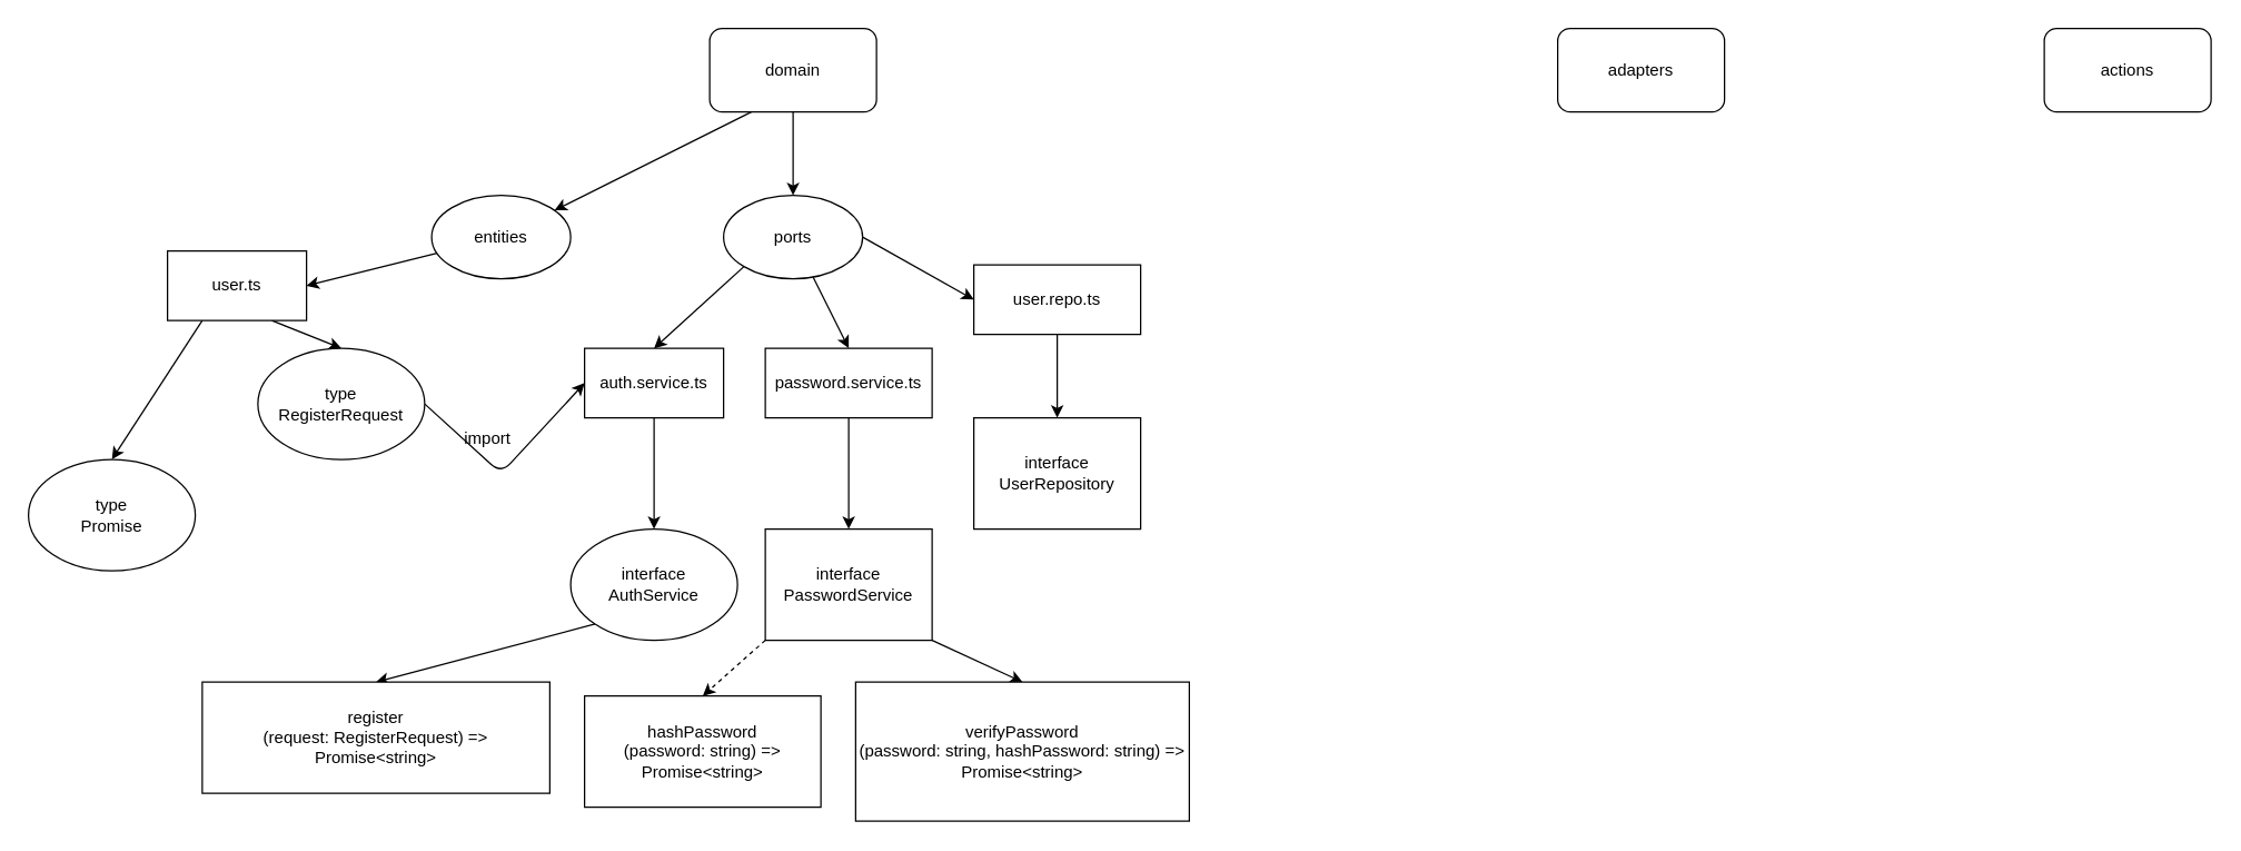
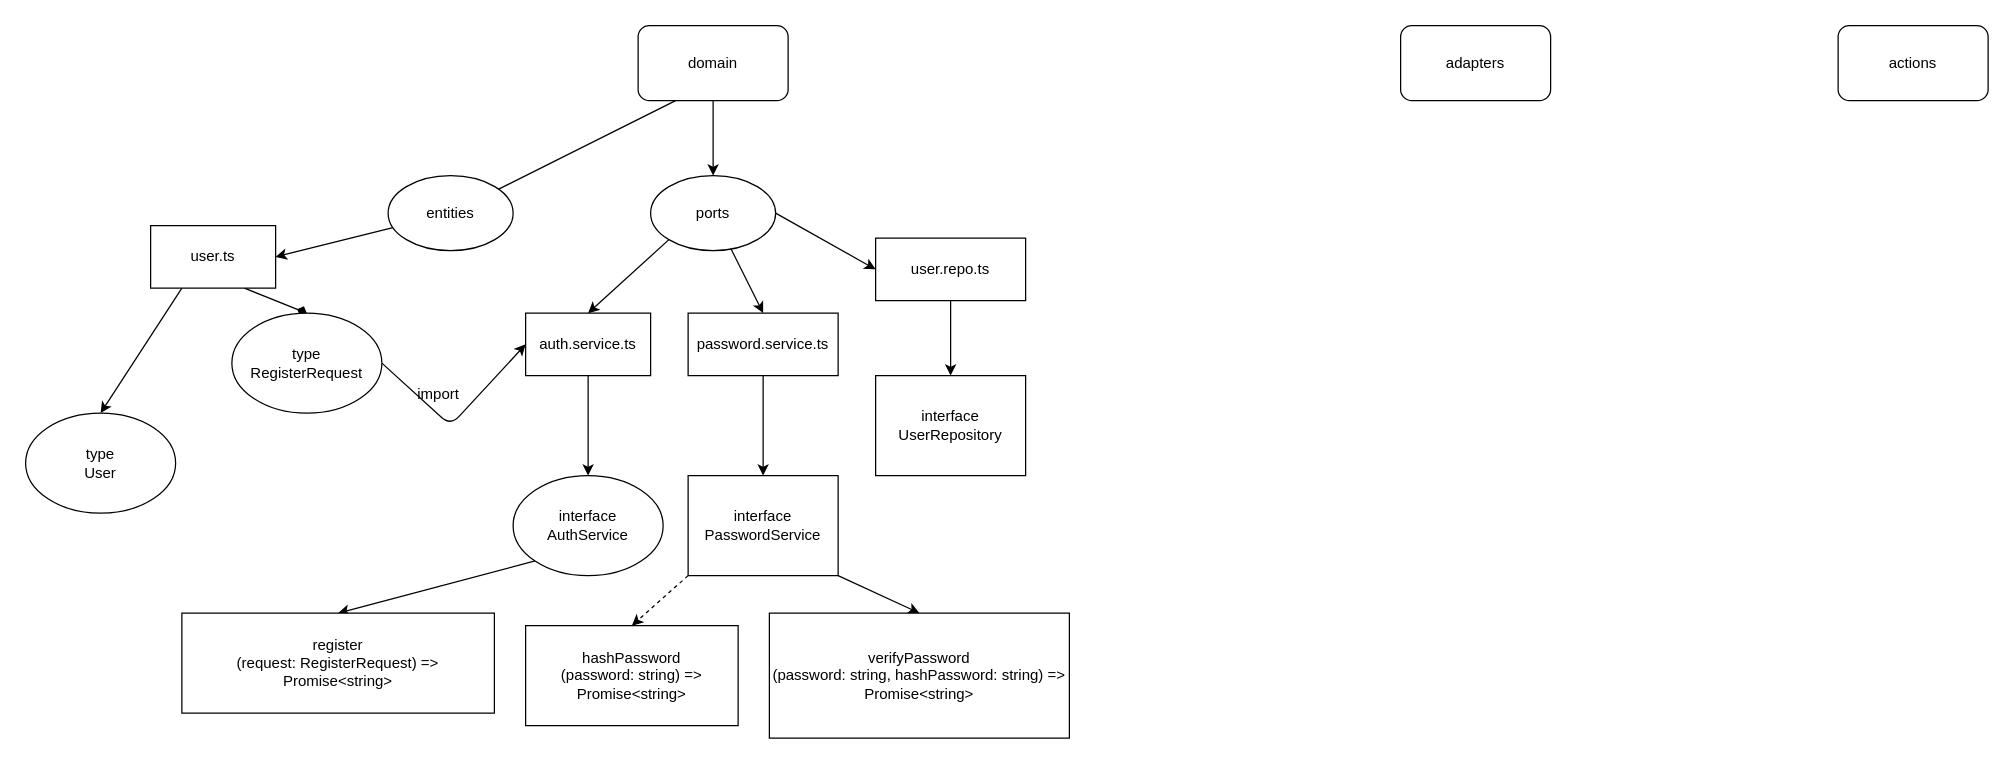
  <mxCell id="0" />
  <mxCell id="1" parent="0" />
- <mxCell id="2" style="edgeStyle=none;html=1;exitX=0.25;exitY=1;exitDx=0;exitDy=0;" edge="1" parent="1" source="4" target="8"><mxGeometry relative="1" as="geometry"><mxPoint x="510" y="140" as="targetPoint" /></mxGeometry></mxCell>
+ <mxCell id="2" style="edgeStyle=none;html=1;exitX=0.25;exitY=1;exitDx=0;exitDy=0;endArrow=none;" edge="1" parent="1" source="4" target="8"><mxGeometry relative="1" as="geometry"><mxPoint x="510" y="140" as="targetPoint" /></mxGeometry></mxCell>
  <mxCell id="3" style="edgeStyle=none;html=1;exitX=0.5;exitY=1;exitDx=0;exitDy=0;" edge="1" parent="1" source="4"><mxGeometry relative="1" as="geometry"><mxPoint x="570" y="140" as="targetPoint" /></mxGeometry></mxCell>
  <mxCell id="4" value="domain" style="rounded=1;whiteSpace=wrap;html=1;" vertex="1" parent="1"><mxGeometry x="510" y="20" width="120" height="60" as="geometry" /></mxCell>
  <mxCell id="5" value="actions" style="rounded=1;whiteSpace=wrap;html=1;" vertex="1" parent="1"><mxGeometry x="1470" y="20" width="120" height="60" as="geometry" /></mxCell>
  <mxCell id="6" value="adapters" style="rounded=1;whiteSpace=wrap;html=1;" vertex="1" parent="1"><mxGeometry x="1120" y="20" width="120" height="60" as="geometry" /></mxCell>
  <mxCell id="7" style="edgeStyle=none;html=1;entryX=1;entryY=0.5;entryDx=0;entryDy=0;" edge="1" parent="1" source="8" target="11"><mxGeometry relative="1" as="geometry"><mxPoint x="500" y="260" as="targetPoint" /></mxGeometry></mxCell>
  <mxCell id="8" value="entities" style="ellipse;whiteSpace=wrap;html=1;" vertex="1" parent="1"><mxGeometry x="310" y="140" width="100" height="60" as="geometry" /></mxCell>
  <mxCell id="9" style="edgeStyle=none;html=1;entryX=0.5;entryY=0;entryDx=0;entryDy=0;exitX=0.25;exitY=1;exitDx=0;exitDy=0;" edge="1" parent="1" source="11" target="12"><mxGeometry relative="1" as="geometry"><mxPoint x="120" y="205" as="sourcePoint" /><mxPoint x="500" y="400" as="targetPoint" /></mxGeometry></mxCell>
- <mxCell id="10" style="edgeStyle=none;html=1;exitX=0.75;exitY=1;exitDx=0;exitDy=0;entryX=0.5;entryY=0;entryDx=0;entryDy=0;" edge="1" parent="1" source="11" target="14"><mxGeometry relative="1" as="geometry"><mxPoint x="640" y="390" as="targetPoint" /></mxGeometry></mxCell>
+ <mxCell id="10" style="edgeStyle=none;html=1;exitX=0.75;exitY=1;exitDx=0;exitDy=0;entryX=0.5;entryY=0;entryDx=0;entryDy=0;endArrow=diamond;" edge="1" parent="1" source="11" target="14"><mxGeometry relative="1" as="geometry"><mxPoint x="640" y="390" as="targetPoint" /></mxGeometry></mxCell>
  <mxCell id="11" value="user.ts" style="rounded=0;whiteSpace=wrap;html=1;" vertex="1" parent="1"><mxGeometry x="120" y="180" width="100" height="50" as="geometry" /></mxCell>
- <mxCell id="12" value="type&lt;br&gt;Promise" style="ellipse;whiteSpace=wrap;html=1;" vertex="1" parent="1"><mxGeometry x="20" y="330" width="120" height="80" as="geometry" /></mxCell>
+ <mxCell id="12" value="type&lt;br&gt;User" style="ellipse;whiteSpace=wrap;html=1;" vertex="1" parent="1"><mxGeometry x="20" y="330" width="120" height="80" as="geometry" /></mxCell>
  <mxCell id="13" style="edgeStyle=none;html=1;exitX=1;exitY=0.5;exitDx=0;exitDy=0;entryX=0;entryY=0.5;entryDx=0;entryDy=0;" edge="1" parent="1" source="14" target="20"><mxGeometry relative="1" as="geometry"><Array as="points"><mxPoint x="360" y="340" /></Array></mxGeometry></mxCell>
  <mxCell id="14" value="type&lt;br&gt;RegisterRequest" style="ellipse;whiteSpace=wrap;html=1;" vertex="1" parent="1"><mxGeometry x="185" y="250" width="120" height="80" as="geometry" /></mxCell>
  <mxCell id="15" style="edgeStyle=none;html=1;exitX=0;exitY=1;exitDx=0;exitDy=0;" edge="1" parent="1" source="18"><mxGeometry relative="1" as="geometry"><mxPoint x="470" y="250" as="targetPoint" /></mxGeometry></mxCell>
  <mxCell id="16" style="edgeStyle=none;html=1;entryX=0.5;entryY=0;entryDx=0;entryDy=0;" edge="1" parent="1" source="18" target="26"><mxGeometry relative="1" as="geometry" /></mxCell>
  <mxCell id="17" style="edgeStyle=none;html=1;exitX=1;exitY=0.5;exitDx=0;exitDy=0;entryX=0;entryY=0.5;entryDx=0;entryDy=0;" edge="1" parent="1" source="18" target="33"><mxGeometry relative="1" as="geometry"><mxPoint x="700" y="210" as="targetPoint" /></mxGeometry></mxCell>
  <mxCell id="18" value="ports" style="ellipse;whiteSpace=wrap;html=1;" vertex="1" parent="1"><mxGeometry x="520" y="140" width="100" height="60" as="geometry" /></mxCell>
  <mxCell id="19" style="edgeStyle=none;html=1;" edge="1" parent="1" source="20"><mxGeometry relative="1" as="geometry"><mxPoint x="470" y="380" as="targetPoint" /></mxGeometry></mxCell>
  <mxCell id="20" value="auth.service.ts" style="rounded=0;whiteSpace=wrap;html=1;" vertex="1" parent="1"><mxGeometry x="420" y="250" width="100" height="50" as="geometry" /></mxCell>
  <mxCell id="21" style="edgeStyle=none;html=1;exitX=0;exitY=1;exitDx=0;exitDy=0;entryX=0.5;entryY=0;entryDx=0;entryDy=0;" edge="1" parent="1" source="22" target="23"><mxGeometry relative="1" as="geometry"><mxPoint x="350" y="500" as="targetPoint" /></mxGeometry></mxCell>
  <mxCell id="22" value="interface&lt;br&gt;AuthService" style="ellipse;whiteSpace=wrap;html=1;" vertex="1" parent="1"><mxGeometry x="410" y="380" width="120" height="80" as="geometry" /></mxCell>
  <mxCell id="23" value="register&lt;br&gt;(request: RegisterRequest) =&amp;gt; Promise&amp;lt;string&amp;gt;" style="rounded=0;whiteSpace=wrap;html=1;" vertex="1" parent="1"><mxGeometry x="145" y="490" width="250" height="80" as="geometry" /></mxCell>
  <mxCell id="24" value="import" style="text;html=1;align=center;verticalAlign=middle;resizable=0;points=[];autosize=1;strokeColor=none;fillColor=none;" vertex="1" parent="1"><mxGeometry x="320" y="300" width="60" height="30" as="geometry" /></mxCell>
  <mxCell id="25" style="edgeStyle=none;html=1;entryX=0.5;entryY=0;entryDx=0;entryDy=0;" edge="1" parent="1" source="26" target="29"><mxGeometry relative="1" as="geometry"><mxPoint x="610" y="380" as="targetPoint" /></mxGeometry></mxCell>
  <mxCell id="26" value="password.service.ts" style="rounded=0;whiteSpace=wrap;html=1;" vertex="1" parent="1"><mxGeometry x="550" y="250" width="120" height="50" as="geometry" /></mxCell>
  <mxCell id="27" style="edgeStyle=none;html=1;exitX=0;exitY=1;exitDx=0;exitDy=0;entryX=0.5;entryY=0;entryDx=0;entryDy=0;dashed=1;" edge="1" parent="1" source="29" target="30"><mxGeometry relative="1" as="geometry"><mxPoint x="520" y="500" as="targetPoint" /></mxGeometry></mxCell>
  <mxCell id="28" style="edgeStyle=none;html=1;exitX=1;exitY=1;exitDx=0;exitDy=0;entryX=0.5;entryY=0;entryDx=0;entryDy=0;" edge="1" parent="1" source="29" target="31"><mxGeometry relative="1" as="geometry"><mxPoint x="700" y="500" as="targetPoint" /></mxGeometry></mxCell>
  <mxCell id="29" value="interface&lt;br&gt;PasswordService" style="whiteSpace=wrap;html=1;rounded=0;" vertex="1" parent="1"><mxGeometry x="550" y="380" width="120" height="80" as="geometry" /></mxCell>
  <mxCell id="30" value="hashPassword&lt;br&gt;(password: string) =&amp;gt; Promise&amp;lt;string&amp;gt;" style="rounded=0;whiteSpace=wrap;html=1;" vertex="1" parent="1"><mxGeometry x="420" y="500" width="170" height="80" as="geometry" /></mxCell>
  <mxCell id="31" value="verifyPassword&lt;br&gt;(password: string, hashPassword: string) =&amp;gt; Promise&amp;lt;string&amp;gt;" style="rounded=0;whiteSpace=wrap;html=1;" vertex="1" parent="1"><mxGeometry x="615" y="490" width="240" height="100" as="geometry" /></mxCell>
  <mxCell id="32" style="edgeStyle=none;html=1;entryX=0.5;entryY=0;entryDx=0;entryDy=0;" edge="1" parent="1" source="33" target="34"><mxGeometry relative="1" as="geometry"><mxPoint x="760" y="300" as="targetPoint" /></mxGeometry></mxCell>
  <mxCell id="33" value="user.repo.ts" style="rounded=0;whiteSpace=wrap;html=1;" vertex="1" parent="1"><mxGeometry x="700" y="190" width="120" height="50" as="geometry" /></mxCell>
  <mxCell id="34" value="interface&lt;br&gt;UserRepository" style="whiteSpace=wrap;html=1;rounded=0;" vertex="1" parent="1"><mxGeometry x="700" y="300" width="120" height="80" as="geometry" /></mxCell>
